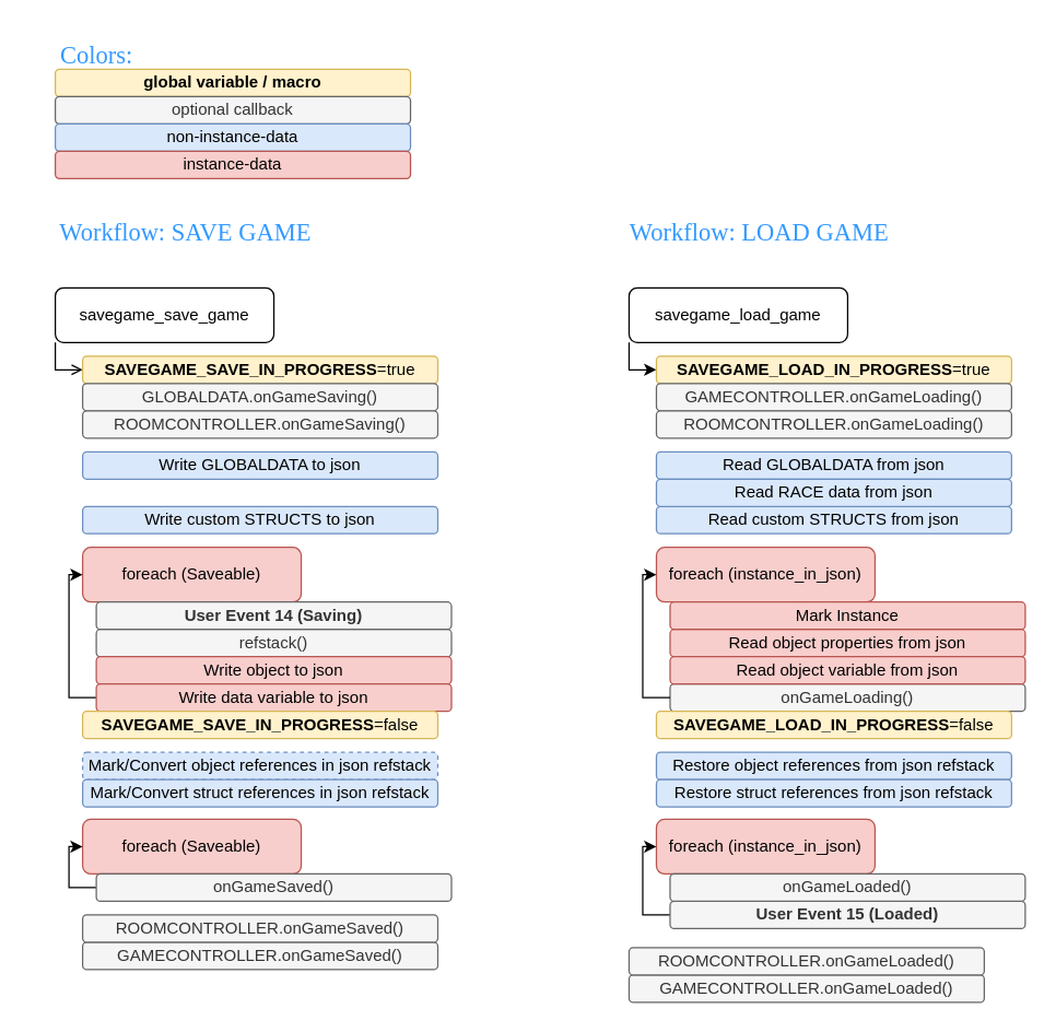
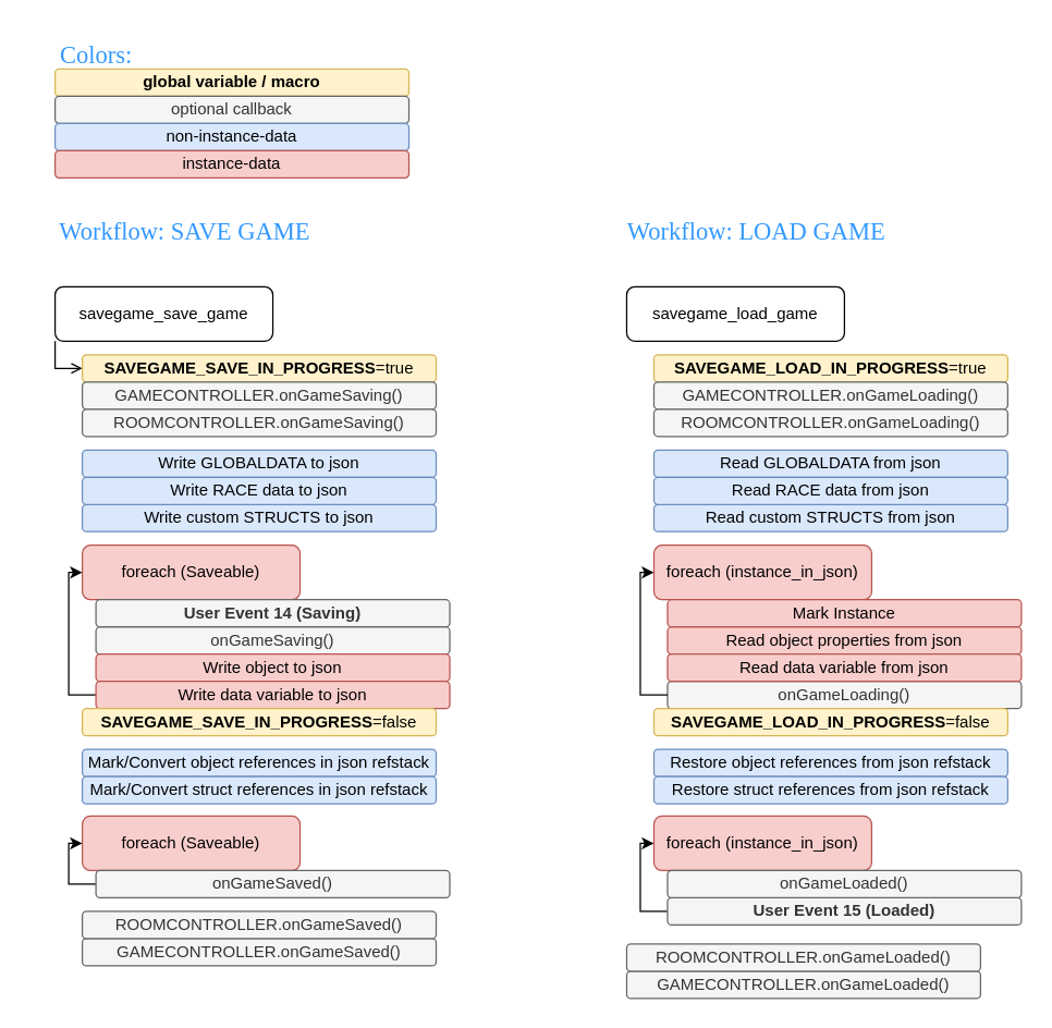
  <mxCell id="0" />
  <mxCell id="1" parent="0" />
  <mxCell id="2" value="&lt;font color=&quot;#3399ff&quot; style=&quot;font-size: 18px;&quot; face=&quot;Lucida Console&quot;&gt;Workflow: SAVE GAME&lt;/font&gt;" style="text;html=1;align=center;verticalAlign=middle;resizable=0;points=[];autosize=1;strokeColor=none;fillColor=none;" vertex="1" parent="1"><mxGeometry x="20" y="150" width="230" height="40" as="geometry" /></mxCell>
  <mxCell id="3" style="edgeStyle=orthogonalEdgeStyle;rounded=0;orthogonalLoop=1;jettySize=auto;html=1;exitX=0;exitY=1;exitDx=0;exitDy=0;entryX=0;entryY=0.5;entryDx=0;entryDy=0;endArrow=open;" edge="1" parent="1" source="4" target="5"><mxGeometry relative="1" as="geometry"><Array as="points"><mxPoint x="40" y="270" /></Array></mxGeometry></mxCell>
  <mxCell id="4" value="savegame_save_game" style="rounded=1;whiteSpace=wrap;html=1;" vertex="1" parent="1"><mxGeometry x="40" y="210" width="160" height="40" as="geometry" /></mxCell>
  <mxCell id="5" value="&lt;b&gt;SAVEGAME_SAVE_IN_PROGRESS&lt;/b&gt;&lt;span style=&quot;background-color: initial;&quot;&gt;=true&lt;/span&gt;" style="rounded=1;whiteSpace=wrap;html=1;fillColor=#fff2cc;strokeColor=#d6b656;" vertex="1" parent="1"><mxGeometry x="60" y="260" width="260" height="20" as="geometry" /></mxCell>
- <mxCell id="6" value="GLOBALDATA.onGameSaving()" style="rounded=1;whiteSpace=wrap;html=1;fillColor=#f5f5f5;fontColor=#333333;strokeColor=#666666;" vertex="1" parent="1"><mxGeometry x="60" y="280" width="260" height="20" as="geometry" /></mxCell>
+ <mxCell id="6" value="GAMECONTROLLER.onGameSaving()" style="rounded=1;whiteSpace=wrap;html=1;fillColor=#f5f5f5;fontColor=#333333;strokeColor=#666666;" vertex="1" parent="1"><mxGeometry x="60" y="280" width="260" height="20" as="geometry" /></mxCell>
  <mxCell id="7" value="ROOMCONTROLLER.onGameSaving()" style="rounded=1;whiteSpace=wrap;html=1;fillColor=#f5f5f5;fontColor=#333333;strokeColor=#666666;" vertex="1" parent="1"><mxGeometry x="60" y="300" width="260" height="20" as="geometry" /></mxCell>
  <mxCell id="8" value="foreach (Saveable)" style="rounded=1;whiteSpace=wrap;html=1;fillColor=#f8cecc;strokeColor=#b85450;" vertex="1" parent="1"><mxGeometry x="60" y="400" width="160" height="40" as="geometry" /></mxCell>
- <mxCell id="9" value="refstack()" style="rounded=1;whiteSpace=wrap;html=1;fillColor=#f5f5f5;fontColor=#333333;strokeColor=#666666;" vertex="1" parent="1"><mxGeometry x="70" y="460" width="260" height="20" as="geometry" /></mxCell>
+ <mxCell id="9" value="onGameSaving()" style="rounded=1;whiteSpace=wrap;html=1;fillColor=#f5f5f5;fontColor=#333333;strokeColor=#666666;" vertex="1" parent="1"><mxGeometry x="70" y="460" width="260" height="20" as="geometry" /></mxCell>
  <mxCell id="10" value="Write object to json" style="rounded=1;whiteSpace=wrap;html=1;fillColor=#f8cecc;strokeColor=#b85450;" vertex="1" parent="1"><mxGeometry x="70" y="480" width="260" height="20" as="geometry" /></mxCell>
  <mxCell id="11" style="edgeStyle=orthogonalEdgeStyle;rounded=0;orthogonalLoop=1;jettySize=auto;html=1;exitX=0;exitY=0.5;exitDx=0;exitDy=0;entryX=0;entryY=0.5;entryDx=0;entryDy=0;" edge="1" parent="1" source="12" target="8"><mxGeometry relative="1" as="geometry"><Array as="points"><mxPoint x="50" y="510" /><mxPoint x="50" y="420" /></Array></mxGeometry></mxCell>
  <mxCell id="12" value="Write data variable to json" style="rounded=1;whiteSpace=wrap;html=1;fillColor=#f8cecc;strokeColor=#b85450;" vertex="1" parent="1"><mxGeometry x="70" y="500" width="260" height="20" as="geometry" /></mxCell>
  <mxCell id="13" value="Write GLOBALDATA to json" style="rounded=1;whiteSpace=wrap;html=1;fillColor=#dae8fc;strokeColor=#6c8ebf;" vertex="1" parent="1"><mxGeometry x="60" y="330" width="260" height="20" as="geometry" /></mxCell>
  <mxCell id="14" value="Write custom STRUCTS to json" style="rounded=1;whiteSpace=wrap;html=1;fillColor=#dae8fc;strokeColor=#6c8ebf;" vertex="1" parent="1"><mxGeometry x="60" y="370" width="260" height="20" as="geometry" /></mxCell>
  <mxCell id="15" value="foreach (Saveable)" style="rounded=1;whiteSpace=wrap;html=1;fillColor=#f8cecc;strokeColor=#b85450;" vertex="1" parent="1"><mxGeometry x="60" y="599" width="160" height="40" as="geometry" /></mxCell>
  <mxCell id="16" style="edgeStyle=orthogonalEdgeStyle;rounded=0;orthogonalLoop=1;jettySize=auto;html=1;exitX=0;exitY=0.5;exitDx=0;exitDy=0;entryX=0;entryY=0.5;entryDx=0;entryDy=0;" edge="1" parent="1" source="17" target="15"><mxGeometry relative="1" as="geometry"><Array as="points"><mxPoint x="50" y="649" /><mxPoint x="50" y="619" /></Array></mxGeometry></mxCell>
  <mxCell id="17" value="onGameSaved()" style="rounded=1;whiteSpace=wrap;html=1;fillColor=#f5f5f5;fontColor=#333333;strokeColor=#666666;" vertex="1" parent="1"><mxGeometry x="70" y="639" width="260" height="20" as="geometry" /></mxCell>
  <mxCell id="18" value="&lt;b&gt;SAVEGAME_SAVE_IN_PROGRESS&lt;/b&gt;&lt;span style=&quot;background-color: initial;&quot;&gt;=false&lt;/span&gt;" style="rounded=1;whiteSpace=wrap;html=1;fillColor=#fff2cc;strokeColor=#d6b656;" vertex="1" parent="1"><mxGeometry x="60" y="520" width="260" height="20" as="geometry" /></mxCell>
  <mxCell id="19" value="GAMECONTROLLER.onGameSaved()" style="rounded=1;whiteSpace=wrap;html=1;fillColor=#f5f5f5;fontColor=#333333;strokeColor=#666666;" vertex="1" parent="1"><mxGeometry x="60" y="689" width="260" height="20" as="geometry" /></mxCell>
  <mxCell id="20" value="ROOMCONTROLLER.onGameSaved()" style="rounded=1;whiteSpace=wrap;html=1;fillColor=#f5f5f5;fontColor=#333333;strokeColor=#666666;" vertex="1" parent="1"><mxGeometry x="60" y="669" width="260" height="20" as="geometry" /></mxCell>
  <mxCell id="21" value="&lt;font color=&quot;#3399ff&quot; style=&quot;font-size: 18px;&quot; face=&quot;Lucida Console&quot;&gt;Workflow: LOAD GAME&lt;/font&gt;" style="text;html=1;align=center;verticalAlign=middle;resizable=0;points=[];autosize=1;strokeColor=none;fillColor=none;" vertex="1" parent="1"><mxGeometry x="440" y="150" width="230" height="40" as="geometry" /></mxCell>
- <mxCell id="22" style="edgeStyle=orthogonalEdgeStyle;rounded=0;orthogonalLoop=1;jettySize=auto;html=1;exitX=0;exitY=1;exitDx=0;exitDy=0;entryX=0;entryY=0.5;entryDx=0;entryDy=0;" edge="1" source="23" target="24" parent="1"><mxGeometry relative="1" as="geometry"><Array as="points"><mxPoint x="460" y="270" /></Array></mxGeometry></mxCell>
  <mxCell id="23" value="savegame_load_game" style="rounded=1;whiteSpace=wrap;html=1;" vertex="1" parent="1"><mxGeometry x="460" y="210" width="160" height="40" as="geometry" /></mxCell>
  <mxCell id="24" value="&lt;b&gt;SAVEGAME_LOAD_IN_PROGRESS&lt;/b&gt;&lt;span style=&quot;background-color: initial;&quot;&gt;=true&lt;/span&gt;" style="rounded=1;whiteSpace=wrap;html=1;fillColor=#fff2cc;strokeColor=#d6b656;" vertex="1" parent="1"><mxGeometry x="480" y="260" width="260" height="20" as="geometry" /></mxCell>
  <mxCell id="25" value="GAMECONTROLLER.onGameLoading()" style="rounded=1;whiteSpace=wrap;html=1;fillColor=#f5f5f5;fontColor=#333333;strokeColor=#666666;" vertex="1" parent="1"><mxGeometry x="480" y="280" width="260" height="20" as="geometry" /></mxCell>
  <mxCell id="26" value="ROOMCONTROLLER.onGameLoading()" style="rounded=1;whiteSpace=wrap;html=1;fillColor=#f5f5f5;fontColor=#333333;strokeColor=#666666;" vertex="1" parent="1"><mxGeometry x="480" y="300" width="260" height="20" as="geometry" /></mxCell>
  <mxCell id="27" value="foreach (instance_in_json)" style="rounded=1;whiteSpace=wrap;html=1;fillColor=#f8cecc;strokeColor=#b85450;" vertex="1" parent="1"><mxGeometry x="480.02" y="400" width="160" height="40" as="geometry" /></mxCell>
  <mxCell id="28" value="onGameLoading()" style="rounded=1;whiteSpace=wrap;html=1;fillColor=#f5f5f5;fontColor=#333333;strokeColor=#666666;" vertex="1" parent="1"><mxGeometry x="490.02" y="500" width="260" height="20" as="geometry" /></mxCell>
  <mxCell id="29" value="Read object properties from json" style="rounded=1;whiteSpace=wrap;html=1;fillColor=#f8cecc;strokeColor=#b85450;" vertex="1" parent="1"><mxGeometry x="490.02" y="460" width="260" height="20" as="geometry" /></mxCell>
  <mxCell id="30" style="edgeStyle=orthogonalEdgeStyle;rounded=0;orthogonalLoop=1;jettySize=auto;html=1;exitX=0;exitY=0.5;exitDx=0;exitDy=0;entryX=0;entryY=0.5;entryDx=0;entryDy=0;" edge="1" source="28" target="27" parent="1"><mxGeometry relative="1" as="geometry"><Array as="points"><mxPoint x="470.02" y="510" /><mxPoint x="470.02" y="420" /></Array></mxGeometry></mxCell>
- <mxCell id="31" value="Read object variable from json" style="rounded=1;whiteSpace=wrap;html=1;fillColor=#f8cecc;strokeColor=#b85450;" vertex="1" parent="1"><mxGeometry x="490.02" y="480" width="260" height="20" as="geometry" /></mxCell>
+ <mxCell id="31" value="Read data variable from json" style="rounded=1;whiteSpace=wrap;html=1;fillColor=#f8cecc;strokeColor=#b85450;" vertex="1" parent="1"><mxGeometry x="490.02" y="480" width="260" height="20" as="geometry" /></mxCell>
  <mxCell id="32" value="Read GLOBALDATA from json" style="rounded=1;whiteSpace=wrap;html=1;fillColor=#dae8fc;strokeColor=#6c8ebf;" vertex="1" parent="1"><mxGeometry x="480" y="330" width="260" height="20" as="geometry" /></mxCell>
  <mxCell id="33" value="Read custom STRUCTS from json" style="rounded=1;whiteSpace=wrap;html=1;fillColor=#dae8fc;strokeColor=#6c8ebf;" vertex="1" parent="1"><mxGeometry x="480" y="370" width="260" height="20" as="geometry" /></mxCell>
  <mxCell id="34" value="foreach (instance_in_json)" style="rounded=1;whiteSpace=wrap;html=1;fillColor=#f8cecc;strokeColor=#b85450;" vertex="1" parent="1"><mxGeometry x="480" y="599" width="160" height="40" as="geometry" /></mxCell>
  <mxCell id="35" style="edgeStyle=orthogonalEdgeStyle;rounded=0;orthogonalLoop=1;jettySize=auto;html=1;exitX=0;exitY=0.5;exitDx=0;exitDy=0;entryX=0;entryY=0.5;entryDx=0;entryDy=0;" edge="1" source="36" target="34" parent="1"><mxGeometry relative="1" as="geometry"><Array as="points"><mxPoint x="470" y="669" /><mxPoint x="470" y="619" /></Array></mxGeometry></mxCell>
  <mxCell id="36" value="&lt;b&gt;User Event 15 (Loaded)&lt;/b&gt;" style="rounded=1;whiteSpace=wrap;html=1;fillColor=#f5f5f5;fontColor=#333333;strokeColor=#666666;" vertex="1" parent="1"><mxGeometry x="490" y="659" width="260" height="20" as="geometry" /></mxCell>
  <mxCell id="37" value="&lt;b&gt;SAVEGAME_LOAD_IN_PROGRESS&lt;/b&gt;&lt;span style=&quot;background-color: initial;&quot;&gt;=false&lt;/span&gt;" style="rounded=1;whiteSpace=wrap;html=1;fillColor=#fff2cc;strokeColor=#d6b656;" vertex="1" parent="1"><mxGeometry x="480" y="520" width="260" height="20" as="geometry" /></mxCell>
  <mxCell id="38" value="GAMECONTROLLER.onGameLoaded()" style="rounded=1;whiteSpace=wrap;html=1;fillColor=#f5f5f5;fontColor=#333333;strokeColor=#666666;" vertex="1" parent="1"><mxGeometry x="460" y="713" width="260" height="20" as="geometry" /></mxCell>
  <mxCell id="39" value="ROOMCONTROLLER.onGameLoaded()" style="rounded=1;whiteSpace=wrap;html=1;fillColor=#f5f5f5;fontColor=#333333;strokeColor=#666666;" vertex="1" parent="1"><mxGeometry x="460" y="693" width="260" height="20" as="geometry" /></mxCell>
  <mxCell id="40" value="&lt;b&gt;global variable / macro&lt;/b&gt;" style="rounded=1;whiteSpace=wrap;html=1;fillColor=#fff2cc;strokeColor=#d6b656;" vertex="1" parent="1"><mxGeometry x="40" y="50" width="260" height="20" as="geometry" /></mxCell>
  <mxCell id="41" value="optional callback" style="rounded=1;whiteSpace=wrap;html=1;fillColor=#f5f5f5;fontColor=#333333;strokeColor=#666666;" vertex="1" parent="1"><mxGeometry x="40" y="70" width="260" height="20" as="geometry" /></mxCell>
  <mxCell id="42" value="non-instance-data" style="rounded=1;whiteSpace=wrap;html=1;fillColor=#dae8fc;strokeColor=#6c8ebf;" vertex="1" parent="1"><mxGeometry x="40" y="90" width="260" height="20" as="geometry" /></mxCell>
  <mxCell id="43" value="instance-data" style="rounded=1;whiteSpace=wrap;html=1;fillColor=#f8cecc;strokeColor=#b85450;" vertex="1" parent="1"><mxGeometry x="40" y="110" width="260" height="20" as="geometry" /></mxCell>
  <mxCell id="44" value="&lt;font color=&quot;#3399ff&quot; style=&quot;font-size: 18px;&quot; face=&quot;Lucida Console&quot;&gt;Colors:&lt;/font&gt;" style="text;html=1;align=center;verticalAlign=middle;resizable=0;points=[];autosize=1;strokeColor=none;fillColor=none;" vertex="1" parent="1"><mxGeometry x="20" y="20" width="100" height="40" as="geometry" /></mxCell>
  <mxCell id="45" value="Mark Instance" style="rounded=1;whiteSpace=wrap;html=1;fillColor=#f8cecc;strokeColor=#b85450;" vertex="1" parent="1"><mxGeometry x="490.02" y="440" width="260" height="20" as="geometry" /></mxCell>
  <mxCell id="46" value="&lt;b&gt;User Event 14 (Saving)&lt;/b&gt;" style="rounded=1;whiteSpace=wrap;html=1;fillColor=#f5f5f5;fontColor=#333333;strokeColor=#666666;" vertex="1" parent="1"><mxGeometry x="70" y="440" width="260" height="20" as="geometry" /></mxCell>
  <mxCell id="47" value="onGameLoaded()" style="rounded=1;whiteSpace=wrap;html=1;fillColor=#f5f5f5;fontColor=#333333;strokeColor=#666666;" vertex="1" parent="1"><mxGeometry x="490" y="639" width="260" height="20" as="geometry" /></mxCell>
+ <mxCell id="48" value="Write RACE data to json" style="rounded=1;whiteSpace=wrap;html=1;fillColor=#dae8fc;strokeColor=#6c8ebf;" vertex="1" parent="1"><mxGeometry x="60" y="350" width="260" height="20" as="geometry" /></mxCell>
  <mxCell id="49" value="Read RACE data from json" style="rounded=1;whiteSpace=wrap;html=1;fillColor=#dae8fc;strokeColor=#6c8ebf;" vertex="1" parent="1"><mxGeometry x="480" y="350" width="260" height="20" as="geometry" /></mxCell>
- <mxCell id="50" value="Mark/Convert object references in json refstack" style="rounded=1;whiteSpace=wrap;html=1;fillColor=#dae8fc;strokeColor=#6c8ebf;dashed=1;" vertex="1" parent="1"><mxGeometry x="60" y="550" width="260" height="20" as="geometry" /></mxCell>
+ <mxCell id="50" value="Mark/Convert object references in json refstack" style="rounded=1;whiteSpace=wrap;html=1;fillColor=#dae8fc;strokeColor=#6c8ebf;" vertex="1" parent="1"><mxGeometry x="60" y="550" width="260" height="20" as="geometry" /></mxCell>
  <mxCell id="51" value="Mark/Convert struct references in json refstack" style="rounded=1;whiteSpace=wrap;html=1;fillColor=#dae8fc;strokeColor=#6c8ebf;" vertex="1" parent="1"><mxGeometry x="60" y="570" width="260" height="20" as="geometry" /></mxCell>
  <mxCell id="52" value="Restore object references from json refstack" style="rounded=1;whiteSpace=wrap;html=1;fillColor=#dae8fc;strokeColor=#6c8ebf;" vertex="1" parent="1"><mxGeometry x="480" y="550" width="260" height="20" as="geometry" /></mxCell>
  <mxCell id="53" value="Restore struct references from json refstack" style="rounded=1;whiteSpace=wrap;html=1;fillColor=#dae8fc;strokeColor=#6c8ebf;" vertex="1" parent="1"><mxGeometry x="480" y="570" width="260" height="20" as="geometry" /></mxCell>
